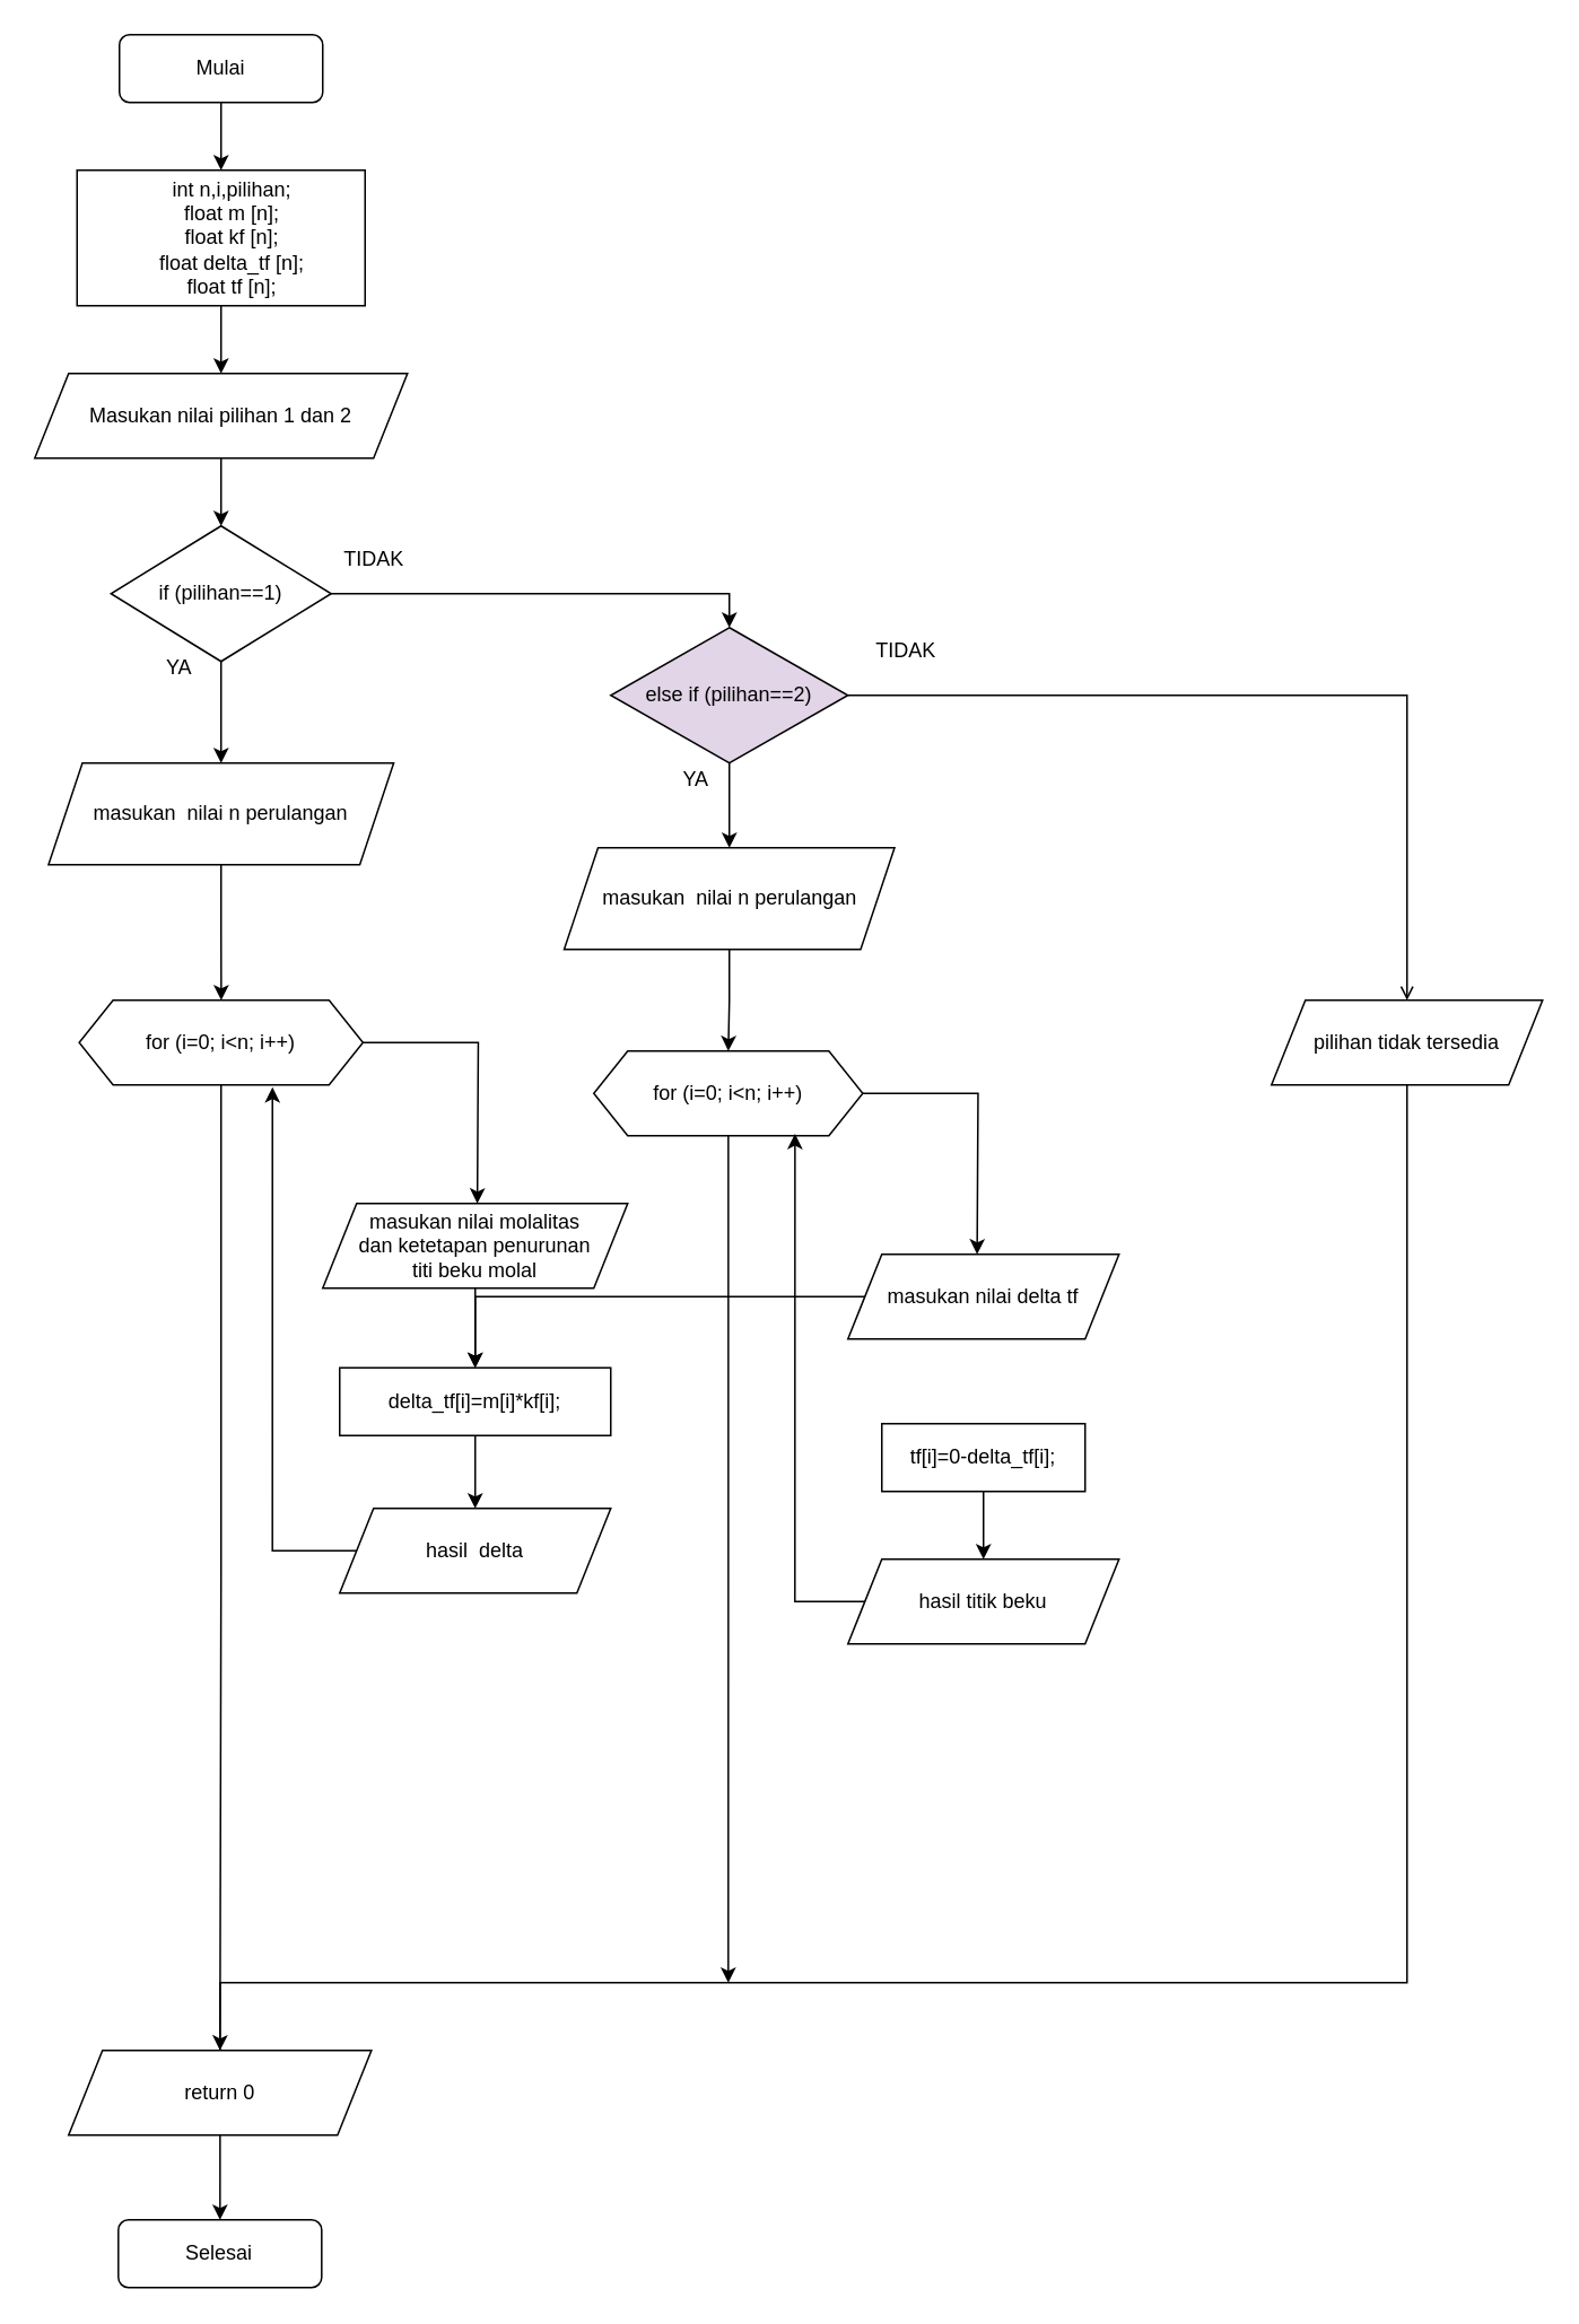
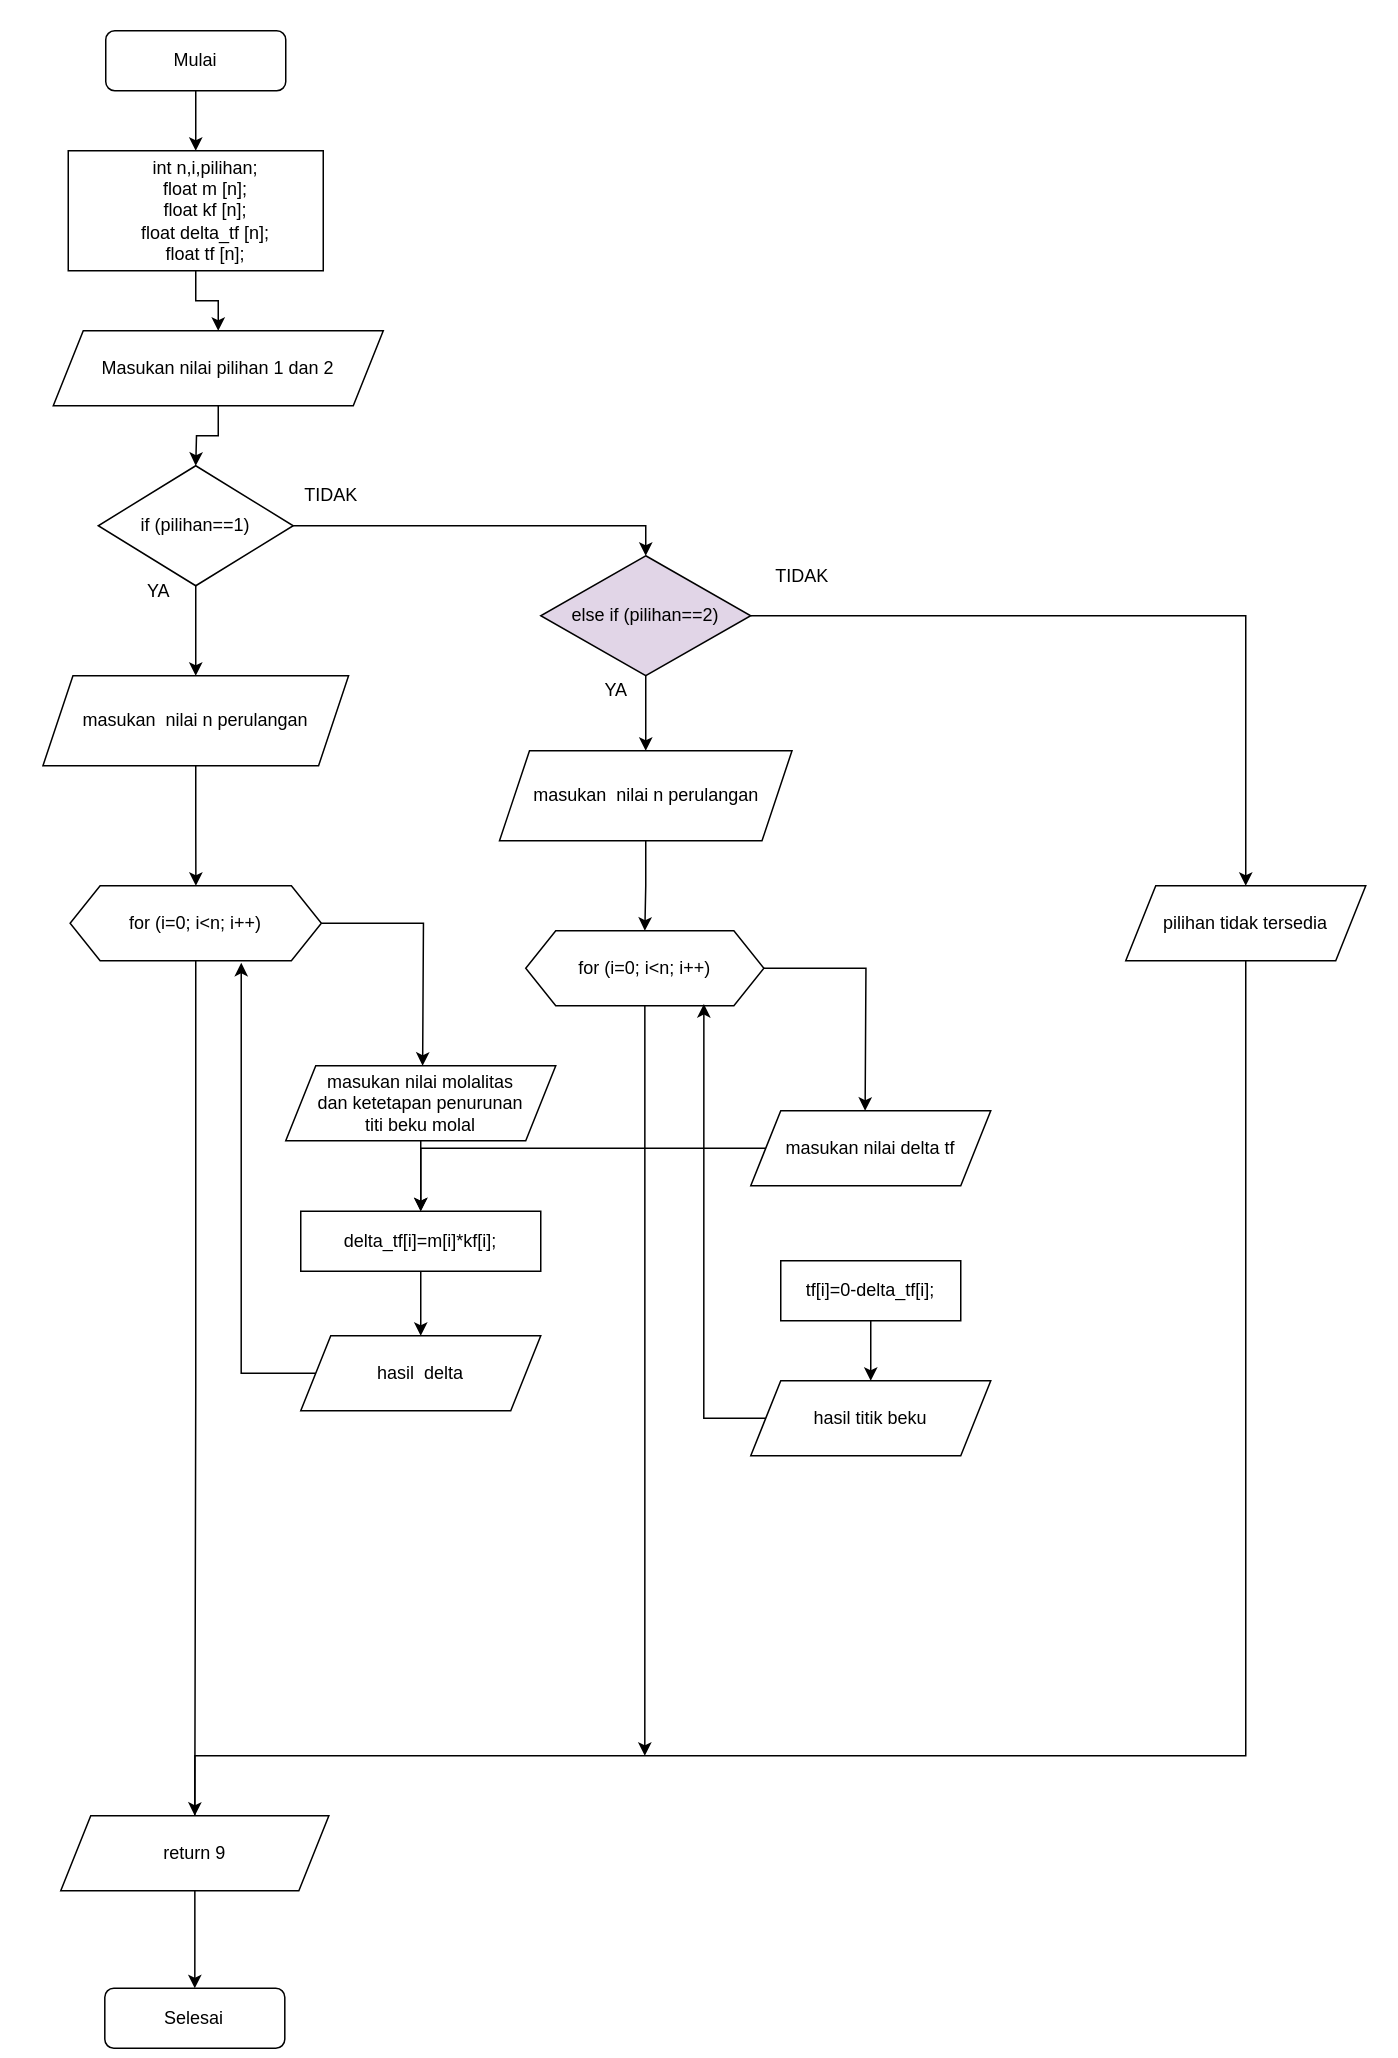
  <mxCell id="0" />
  <mxCell id="1" parent="0" />
  <mxCell id="2" value="" style="edgeStyle=orthogonalEdgeStyle;rounded=0;orthogonalLoop=1;jettySize=auto;html=1;" parent="1" source="3" target="5" edge="1"><mxGeometry relative="1" as="geometry" /></mxCell>
  <mxCell id="3" value="Mulai" style="rounded=1;whiteSpace=wrap;html=1;" parent="1" vertex="1"><mxGeometry x="70" y="20" width="120" height="40" as="geometry" /></mxCell>
  <mxCell id="4" value="" style="edgeStyle=orthogonalEdgeStyle;rounded=0;orthogonalLoop=1;jettySize=auto;html=1;" parent="1" source="5" target="7" edge="1"><mxGeometry relative="1" as="geometry" /></mxCell>
  <mxCell id="5" value="&amp;nbsp;&amp;nbsp;&amp;nbsp; int n,i,pilihan;&lt;br&gt;&amp;nbsp;&amp;nbsp; &amp;nbsp;float m [n];&lt;br&gt;&amp;nbsp;&amp;nbsp; &amp;nbsp;float kf [n];&lt;br&gt;&amp;nbsp;&amp;nbsp; &amp;nbsp;float delta_tf [n];&lt;br&gt;&amp;nbsp;&amp;nbsp; &amp;nbsp;float tf [n];" style="rounded=0;whiteSpace=wrap;html=1;" parent="1" vertex="1"><mxGeometry x="45" y="100" width="170" height="80" as="geometry" /></mxCell>
  <mxCell id="6" value="" style="edgeStyle=orthogonalEdgeStyle;rounded=0;orthogonalLoop=1;jettySize=auto;html=1;entryX=0.5;entryY=0;entryDx=0;entryDy=0;" parent="1" source="7" edge="1"><mxGeometry relative="1" as="geometry"><mxPoint x="130" y="310" as="targetPoint" /></mxGeometry></mxCell>
- <mxCell id="7" value="&lt;div&gt;Masukan nilai pilihan 1 dan 2&lt;br&gt;&lt;/div&gt;" style="shape=parallelogram;perimeter=parallelogramPerimeter;whiteSpace=wrap;html=1;fixedSize=1;" parent="1" vertex="1"><mxGeometry x="20.01" y="220" width="220" height="50" as="geometry" /></mxCell>
- <mxCell id="8" value="&lt;div&gt;Selesai&lt;/div&gt;" style="rounded=1;whiteSpace=wrap;html=1;" parent="1" vertex="1"><mxGeometry x="69.37" y="1310" width="120" height="40" as="geometry" /></mxCell>
+ <mxCell id="7" value="&lt;div&gt;Masukan nilai pilihan 1 dan 2&lt;br&gt;&lt;/div&gt;" style="shape=parallelogram;perimeter=parallelogramPerimeter;whiteSpace=wrap;html=1;fixedSize=1;" parent="1" vertex="1"><mxGeometry x="35.01" y="220" width="220" height="50" as="geometry" /></mxCell>
+ <mxCell id="8" value="&lt;div&gt;Selesai&lt;/div&gt;" style="rounded=1;whiteSpace=wrap;html=1;" parent="1" vertex="1"><mxGeometry x="69.37" y="1325" width="120" height="40" as="geometry" /></mxCell>
  <mxCell id="9" style="edgeStyle=orthogonalEdgeStyle;rounded=0;orthogonalLoop=1;jettySize=auto;html=1;entryX=0.5;entryY=0;entryDx=0;entryDy=0;exitX=0.5;exitY=1;exitDx=0;exitDy=0;" parent="1" source="18" target="43" edge="1"><mxGeometry relative="1" as="geometry"><mxPoint x="150" y="1130" as="sourcePoint" /></mxGeometry></mxCell>
  <mxCell id="10" style="edgeStyle=orthogonalEdgeStyle;rounded=0;orthogonalLoop=1;jettySize=auto;html=1;" parent="1" source="11" target="18" edge="1"><mxGeometry relative="1" as="geometry" /></mxCell>
  <mxCell id="11" value="masukan&amp;nbsp; nilai n perulangan" style="shape=parallelogram;perimeter=parallelogramPerimeter;whiteSpace=wrap;html=1;fixedSize=1;" parent="1" vertex="1"><mxGeometry x="28.13" y="450" width="203.75" height="60" as="geometry" /></mxCell>
  <mxCell id="12" value="" style="edgeStyle=orthogonalEdgeStyle;rounded=0;orthogonalLoop=1;jettySize=auto;html=1;" parent="1" source="14" target="11" edge="1"><mxGeometry relative="1" as="geometry" /></mxCell>
  <mxCell id="13" style="edgeStyle=orthogonalEdgeStyle;rounded=0;orthogonalLoop=1;jettySize=auto;html=1;entryX=0.5;entryY=0;entryDx=0;entryDy=0;" parent="1" source="14" target="23" edge="1"><mxGeometry relative="1" as="geometry" /></mxCell>
  <mxCell id="14" value="if (pilihan==1)" style="rhombus;whiteSpace=wrap;html=1;" parent="1" vertex="1"><mxGeometry x="65" y="310" width="130" height="80" as="geometry" /></mxCell>
  <mxCell id="15" value="YA" style="text;html=1;align=center;verticalAlign=middle;resizable=0;points=[];autosize=1;strokeColor=none;" parent="1" vertex="1"><mxGeometry x="90" y="384" width="30" height="20" as="geometry" /></mxCell>
  <mxCell id="16" value="TIDAK" style="text;html=1;align=center;verticalAlign=middle;resizable=0;points=[];autosize=1;strokeColor=none;" parent="1" vertex="1"><mxGeometry x="195" y="320" width="50" height="20" as="geometry" /></mxCell>
  <mxCell id="17" style="edgeStyle=orthogonalEdgeStyle;rounded=0;orthogonalLoop=1;jettySize=auto;html=1;entryX=0.5;entryY=0;entryDx=0;entryDy=0;" parent="1" source="18" edge="1"><mxGeometry relative="1" as="geometry"><mxPoint x="281.25" y="710" as="targetPoint" /></mxGeometry></mxCell>
  <mxCell id="18" value="for (i=0; i&amp;lt;n; i++)" style="shape=hexagon;perimeter=hexagonPerimeter2;whiteSpace=wrap;html=1;fixedSize=1;" parent="1" vertex="1"><mxGeometry x="46.25" y="590" width="167.5" height="50" as="geometry" /></mxCell>
  <mxCell id="19" value="" style="edgeStyle=orthogonalEdgeStyle;rounded=0;orthogonalLoop=1;jettySize=auto;html=1;" parent="1" source="20" target="32" edge="1"><mxGeometry relative="1" as="geometry" /></mxCell>
  <mxCell id="20" value="&lt;div&gt;masukan nilai molalitas &lt;br&gt;&lt;/div&gt;&lt;div&gt;dan ketetapan penurunan &lt;br&gt;&lt;/div&gt;&lt;div&gt;titi beku molal&lt;br&gt;&lt;/div&gt;" style="shape=parallelogram;perimeter=parallelogramPerimeter;whiteSpace=wrap;html=1;fixedSize=1;" parent="1" vertex="1"><mxGeometry x="190" y="710" width="180" height="50" as="geometry" /></mxCell>
  <mxCell id="21" style="edgeStyle=orthogonalEdgeStyle;rounded=0;orthogonalLoop=1;jettySize=auto;html=1;" parent="1" source="23" target="27" edge="1"><mxGeometry relative="1" as="geometry" /></mxCell>
- <mxCell id="22" style="edgeStyle=orthogonalEdgeStyle;rounded=0;orthogonalLoop=1;jettySize=auto;html=1;endArrow=open;" parent="1" source="23" target="41" edge="1"><mxGeometry relative="1" as="geometry" /></mxCell>
+ <mxCell id="22" style="edgeStyle=orthogonalEdgeStyle;rounded=0;orthogonalLoop=1;jettySize=auto;html=1;" parent="1" source="23" target="41" edge="1"><mxGeometry relative="1" as="geometry" /></mxCell>
  <mxCell id="23" value="else if (pilihan==2)" style="rhombus;whiteSpace=wrap;html=1;fillColor=#e1d5e7;" parent="1" vertex="1"><mxGeometry x="360" y="370" width="140" height="80" as="geometry" /></mxCell>
  <mxCell id="24" value="YA" style="text;html=1;align=center;verticalAlign=middle;resizable=0;points=[];autosize=1;strokeColor=none;" parent="1" vertex="1"><mxGeometry x="394.5" y="450" width="30" height="20" as="geometry" /></mxCell>
  <mxCell id="25" value="TIDAK" style="text;html=1;align=center;verticalAlign=middle;resizable=0;points=[];autosize=1;strokeColor=none;" parent="1" vertex="1"><mxGeometry x="508.75" y="374" width="50" height="20" as="geometry" /></mxCell>
  <mxCell id="26" style="edgeStyle=orthogonalEdgeStyle;rounded=0;orthogonalLoop=1;jettySize=auto;html=1;" parent="1" source="27" target="30" edge="1"><mxGeometry relative="1" as="geometry" /></mxCell>
  <mxCell id="27" value="masukan&amp;nbsp; nilai n perulangan" style="shape=parallelogram;perimeter=parallelogramPerimeter;whiteSpace=wrap;html=1;fixedSize=1;" parent="1" vertex="1"><mxGeometry x="332.5" y="500" width="195" height="60" as="geometry" /></mxCell>
  <mxCell id="28" style="edgeStyle=orthogonalEdgeStyle;rounded=0;orthogonalLoop=1;jettySize=auto;html=1;entryX=0.5;entryY=0;entryDx=0;entryDy=0;" parent="1" source="30" edge="1"><mxGeometry relative="1" as="geometry"><mxPoint x="576.25" y="740" as="targetPoint" /></mxGeometry></mxCell>
  <mxCell id="29" style="edgeStyle=orthogonalEdgeStyle;rounded=0;orthogonalLoop=1;jettySize=auto;html=1;" parent="1" source="30" edge="1"><mxGeometry relative="1" as="geometry"><mxPoint x="429.375" y="1170" as="targetPoint" /></mxGeometry></mxCell>
  <mxCell id="30" value="for (i=0; i&amp;lt;n; i++)" style="shape=hexagon;perimeter=hexagonPerimeter2;whiteSpace=wrap;html=1;fixedSize=1;" parent="1" vertex="1"><mxGeometry x="350" y="620" width="158.75" height="50" as="geometry" /></mxCell>
  <mxCell id="31" style="edgeStyle=orthogonalEdgeStyle;rounded=0;orthogonalLoop=1;jettySize=auto;html=1;" parent="1" source="32" edge="1"><mxGeometry relative="1" as="geometry"><mxPoint x="280" y="890" as="targetPoint" /></mxGeometry></mxCell>
  <mxCell id="32" value="delta_tf[i]=m[i]*kf[i];" style="rounded=0;whiteSpace=wrap;html=1;" parent="1" vertex="1"><mxGeometry x="200" y="807" width="160" height="40" as="geometry" /></mxCell>
  <mxCell id="33" style="edgeStyle=orthogonalEdgeStyle;rounded=0;orthogonalLoop=1;jettySize=auto;html=1;entryX=0.681;entryY=1.027;entryDx=0;entryDy=0;entryPerimeter=0;" parent="1" source="34" target="18" edge="1"><mxGeometry relative="1" as="geometry"><Array as="points"><mxPoint x="160" y="915" /></Array></mxGeometry></mxCell>
  <mxCell id="34" value="hasil&amp;nbsp; delta" style="shape=parallelogram;perimeter=parallelogramPerimeter;whiteSpace=wrap;html=1;fixedSize=1;" parent="1" vertex="1"><mxGeometry x="200" y="890" width="160" height="50" as="geometry" /></mxCell>
  <mxCell id="35" value="" style="edgeStyle=orthogonalEdgeStyle;rounded=0;orthogonalLoop=1;jettySize=auto;html=1;" parent="1" source="36" target="32" edge="1"><mxGeometry relative="1" as="geometry" /></mxCell>
  <mxCell id="36" value="&lt;div&gt;masukan nilai delta tf &lt;br&gt;&lt;/div&gt;" style="shape=parallelogram;perimeter=parallelogramPerimeter;whiteSpace=wrap;html=1;fixedSize=1;" parent="1" vertex="1"><mxGeometry x="500" y="740" width="160" height="50" as="geometry" /></mxCell>
  <mxCell id="37" style="edgeStyle=orthogonalEdgeStyle;rounded=0;orthogonalLoop=1;jettySize=auto;html=1;" parent="1" source="38" edge="1"><mxGeometry relative="1" as="geometry"><mxPoint x="580" y="920" as="targetPoint" /></mxGeometry></mxCell>
  <mxCell id="38" value="tf[i]=0-delta_tf[i];" style="rounded=0;whiteSpace=wrap;html=1;" parent="1" vertex="1"><mxGeometry x="520" y="840" width="120" height="40" as="geometry" /></mxCell>
  <mxCell id="39" style="edgeStyle=orthogonalEdgeStyle;rounded=0;orthogonalLoop=1;jettySize=auto;html=1;entryX=0.748;entryY=0.977;entryDx=0;entryDy=0;entryPerimeter=0;" parent="1" source="40" target="30" edge="1"><mxGeometry relative="1" as="geometry"><Array as="points"><mxPoint x="469" y="945" /></Array></mxGeometry></mxCell>
  <mxCell id="40" value="hasil titik beku" style="shape=parallelogram;perimeter=parallelogramPerimeter;whiteSpace=wrap;html=1;fixedSize=1;" parent="1" vertex="1"><mxGeometry x="500" y="920" width="160" height="50" as="geometry" /></mxCell>
  <mxCell id="41" value="pilihan tidak tersedia" style="shape=parallelogram;perimeter=parallelogramPerimeter;whiteSpace=wrap;html=1;fixedSize=1;" parent="1" vertex="1"><mxGeometry x="750" y="590" width="160" height="50" as="geometry" /></mxCell>
  <mxCell id="42" style="edgeStyle=orthogonalEdgeStyle;rounded=0;orthogonalLoop=1;jettySize=auto;html=1;entryX=0.5;entryY=0;entryDx=0;entryDy=0;" parent="1" source="43" target="8" edge="1"><mxGeometry relative="1" as="geometry" /></mxCell>
- <mxCell id="43" value="return 0" style="shape=parallelogram;perimeter=parallelogramPerimeter;whiteSpace=wrap;html=1;fixedSize=1;" parent="1" vertex="1"><mxGeometry x="40" y="1210" width="178.74" height="50" as="geometry" /></mxCell>
+ <mxCell id="43" value="return 9" style="shape=parallelogram;perimeter=parallelogramPerimeter;whiteSpace=wrap;html=1;fixedSize=1;" parent="1" vertex="1"><mxGeometry x="40" y="1210" width="178.74" height="50" as="geometry" /></mxCell>
  <mxCell id="44" value="" style="edgeStyle=orthogonalEdgeStyle;rounded=0;orthogonalLoop=1;jettySize=auto;html=1;exitX=0.5;exitY=1;exitDx=0;exitDy=0;entryX=0.5;entryY=0;entryDx=0;entryDy=0;endArrow=none;" parent="1" source="41" target="43" edge="1"><mxGeometry relative="1" as="geometry"><mxPoint x="131.87" y="1310" as="targetPoint" /><mxPoint x="830" y="640" as="sourcePoint" /><Array as="points"><mxPoint x="830" y="1170" /><mxPoint x="129" y="1170" /></Array></mxGeometry></mxCell>
